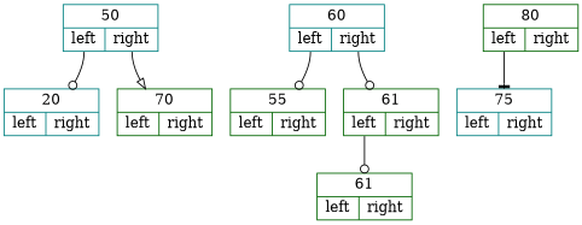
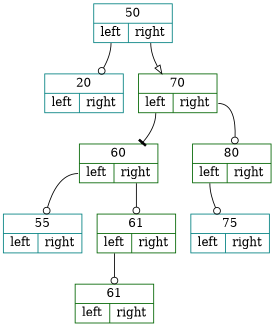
  digraph {
    rankdir=TB
    node [color=darkgreen fillcolor=white shape=record style=filled]
    edge [arrowhead=odot color=black]
    n1 [color=teal label="{50 | {<fl9> left | <fr9> right}}"]
    n2 [color=teal label="{20 | {<fl8> left | <fr8> right}}"]
    n3 [label="{70 | {<fl7> left | <fr7> right}}"]
-   n4 [color=teal label="{60 | {<fl6> left | <fr6> right}}"]
+   n4 [label="{60 | {<fl6> left | <fr6> right}}"]
    n5 [label="{80 | {<fl2> left | <fr2> right}}"]
-   n6 [label="{55 | {<fl5> left | <fr5> right}}"]
+   n6 [color=teal label="{55 | {<fl5> left | <fr5> right}}"]
    n7 [label="{61 | {<fl4> left | <fr4> right}}"]
    n8 [color=teal label="{75 | {<fl1> left | <fr1> right}}"]
    n9 [label="{61 | {<fl3> left | <fr3> right}}"]
    n1 -> n2 [tailport=fl9]
    n1 -> n3 [arrowhead=onormal tailport=fr9]
+   n3 -> n4 [arrowhead=tee tailport=fl7]
+   n3 -> n5 [tailport=fr7]
    n4 -> n6 [tailport=fl6]
    n4 -> n7 [tailport=fr6]
-   n5 -> n8 [arrowhead=tee tailport=fl2]
+   n5 -> n8 [tailport=fl2]
    n7 -> n9 [tailport=fl4]
  }
